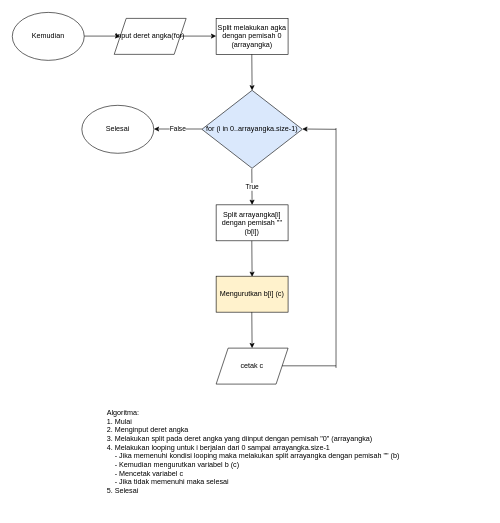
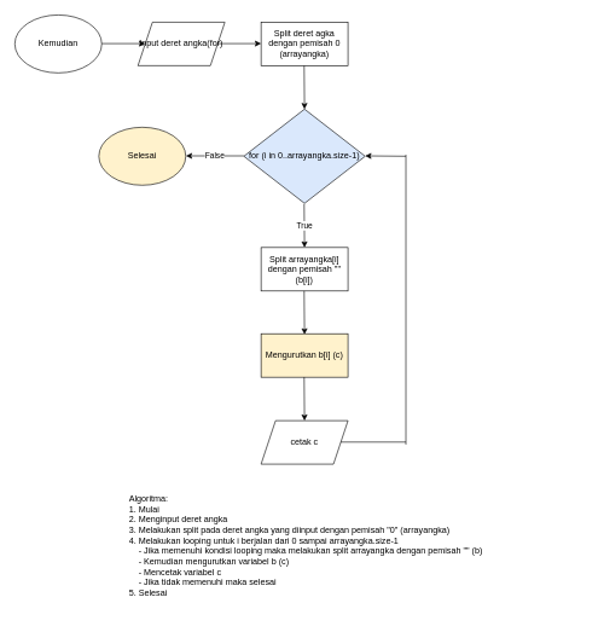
  <mxCell id="0" />
  <mxCell id="1" parent="0" />
  <mxCell id="2" value="Kemudian" style="ellipse;whiteSpace=wrap;html=1;" vertex="1" parent="1"><mxGeometry x="20" y="20" width="120" height="80" as="geometry" /></mxCell>
  <mxCell id="3" value="" style="endArrow=classic;html=1;" edge="1" parent="1"><mxGeometry width="50" height="50" relative="1" as="geometry"><mxPoint x="140" y="59.5" as="sourcePoint" /><mxPoint x="200" y="59.5" as="targetPoint" /></mxGeometry></mxCell>
- <mxCell id="4" value="Split melakukan agka dengan pemisah 0&lt;br&gt;(arrayangka)" style="rounded=0;whiteSpace=wrap;html=1;" vertex="1" parent="1"><mxGeometry x="360" y="30" width="120" height="60" as="geometry" /></mxCell>
+ <mxCell id="4" value="Split deret agka dengan pemisah 0&lt;br&gt;(arrayangka)" style="rounded=0;whiteSpace=wrap;html=1;" vertex="1" parent="1"><mxGeometry x="360" y="30" width="120" height="60" as="geometry" /></mxCell>
  <mxCell id="5" value="Input deret angka(for)" style="shape=parallelogram;perimeter=parallelogramPerimeter;whiteSpace=wrap;html=1;fixedSize=1;" vertex="1" parent="1"><mxGeometry x="190" y="30" width="120" height="60" as="geometry" /></mxCell>
  <mxCell id="6" value="" style="endArrow=classic;html=1;" edge="1" parent="1"><mxGeometry width="50" height="50" relative="1" as="geometry"><mxPoint x="300" y="59.5" as="sourcePoint" /><mxPoint x="360" y="59.5" as="targetPoint" /></mxGeometry></mxCell>
  <mxCell id="7" value="" style="endArrow=classic;html=1;" edge="1" parent="1"><mxGeometry width="50" height="50" relative="1" as="geometry"><mxPoint x="419.5" y="90" as="sourcePoint" /><mxPoint x="420" y="150" as="targetPoint" /></mxGeometry></mxCell>
  <mxCell id="8" value="for (i in 0..arrayangka.size-1)" style="rhombus;whiteSpace=wrap;html=1;fillColor=#dae8fc;" vertex="1" parent="1"><mxGeometry x="336.25" y="150" width="167.5" height="130" as="geometry" /></mxCell>
  <mxCell id="9" value="True" style="endArrow=classic;html=1;" edge="1" parent="1"><mxGeometry width="50" height="50" relative="1" as="geometry"><mxPoint x="419.5" y="281" as="sourcePoint" /><mxPoint x="420" y="341" as="targetPoint" /></mxGeometry></mxCell>
  <mxCell id="10" value="Split arrayangka[i] dengan pemisah &quot;&quot; (b[i])" style="rounded=0;whiteSpace=wrap;html=1;" vertex="1" parent="1"><mxGeometry x="360" y="341" width="120" height="60" as="geometry" /></mxCell>
  <mxCell id="11" value="" style="endArrow=classic;html=1;" edge="1" parent="1"><mxGeometry width="50" height="50" relative="1" as="geometry"><mxPoint x="419.5" y="401" as="sourcePoint" /><mxPoint x="420" y="461" as="targetPoint" /></mxGeometry></mxCell>
  <mxCell id="12" value="Mengurutkan b[i] (c)" style="rounded=0;whiteSpace=wrap;html=1;fillColor=#fff2cc;" vertex="1" parent="1"><mxGeometry x="360" y="460" width="120" height="60" as="geometry" /></mxCell>
  <mxCell id="13" value="" style="endArrow=classic;html=1;" edge="1" parent="1"><mxGeometry width="50" height="50" relative="1" as="geometry"><mxPoint x="419.5" y="520" as="sourcePoint" /><mxPoint x="420" y="580" as="targetPoint" /></mxGeometry></mxCell>
  <mxCell id="14" value="cetak c" style="shape=parallelogram;perimeter=parallelogramPerimeter;whiteSpace=wrap;html=1;fixedSize=1;" vertex="1" parent="1"><mxGeometry x="360" y="580" width="120" height="60" as="geometry" /></mxCell>
  <mxCell id="15" value="" style="endArrow=none;html=1;" edge="1" parent="1"><mxGeometry width="50" height="50" relative="1" as="geometry"><mxPoint x="470" y="609.5" as="sourcePoint" /><mxPoint x="560" y="609.5" as="targetPoint" /></mxGeometry></mxCell>
  <mxCell id="16" value="" style="endArrow=none;html=1;" edge="1" parent="1"><mxGeometry width="50" height="50" relative="1" as="geometry"><mxPoint x="560" y="613" as="sourcePoint" /><mxPoint x="560" y="213" as="targetPoint" /></mxGeometry></mxCell>
  <mxCell id="17" value="" style="endArrow=classic;html=1;" edge="1" parent="1"><mxGeometry width="50" height="50" relative="1" as="geometry"><mxPoint x="560" y="215" as="sourcePoint" /><mxPoint x="503.75" y="214.5" as="targetPoint" /></mxGeometry></mxCell>
  <mxCell id="18" value="False" style="endArrow=classic;html=1;" edge="1" parent="1"><mxGeometry width="50" height="50" relative="1" as="geometry"><mxPoint x="336.25" y="214.5" as="sourcePoint" /><mxPoint x="256.25" y="214.5" as="targetPoint" /></mxGeometry></mxCell>
- <mxCell id="19" value="Selesai" style="ellipse;whiteSpace=wrap;html=1;" vertex="1" parent="1"><mxGeometry x="136" y="175" width="120" height="80" as="geometry" /></mxCell>
+ <mxCell id="19" value="Selesai" style="ellipse;whiteSpace=wrap;html=1;fillColor=#fff2cc;" vertex="1" parent="1"><mxGeometry x="136" y="175" width="120" height="80" as="geometry" /></mxCell>
  <mxCell id="20" value="&lt;div style=&quot;text-align: justify&quot;&gt;&lt;span&gt;Algoritma:&lt;/span&gt;&lt;/div&gt;&lt;div style=&quot;text-align: justify&quot;&gt;&lt;span&gt;1. Mulai&lt;/span&gt;&lt;/div&gt;&lt;div style=&quot;text-align: justify&quot;&gt;&lt;span&gt;2. Menginput deret angka&lt;/span&gt;&lt;/div&gt;&lt;div style=&quot;text-align: justify&quot;&gt;&lt;span&gt;3. Melakukan split pada deret angka yang diinput dengan pemisah &quot;0&quot; (arrayangka)&lt;/span&gt;&lt;/div&gt;&lt;div style=&quot;text-align: justify&quot;&gt;&lt;span&gt;4. Melakukan looping untuk i berjalan dari 0 sampai arrayangka.size-1&lt;/span&gt;&lt;/div&gt;&lt;div style=&quot;text-align: justify&quot;&gt;&lt;span&gt;&amp;nbsp; &amp;nbsp; - Jika memenuhi kondisi looping maka melakukan split arrayangka dengan pemisah &quot;&quot; (b)&lt;/span&gt;&lt;/div&gt;&lt;div style=&quot;text-align: justify&quot;&gt;&lt;span&gt;&amp;nbsp; &amp;nbsp; - Kemudian mengurutkan variabel b (c)&lt;/span&gt;&lt;/div&gt;&lt;div style=&quot;text-align: justify&quot;&gt;&lt;span&gt;&amp;nbsp; &amp;nbsp; - Mencetak variabel c&lt;/span&gt;&lt;/div&gt;&lt;div style=&quot;text-align: justify&quot;&gt;&lt;span&gt;&amp;nbsp; &amp;nbsp; - Jika tidak memenuhi maka selesai&lt;/span&gt;&lt;/div&gt;&lt;div style=&quot;text-align: justify&quot;&gt;&lt;span&gt;5. Selesai&lt;/span&gt;&lt;/div&gt;&lt;div style=&quot;text-align: justify&quot;&gt;&lt;span&gt;&lt;br&gt;&lt;/span&gt;&lt;/div&gt;" style="text;html=1;strokeColor=none;fillColor=none;align=center;verticalAlign=middle;whiteSpace=wrap;rounded=0;" vertex="1" parent="1"><mxGeometry x="32" y="670" width="780" height="180" as="geometry" /></mxCell>
